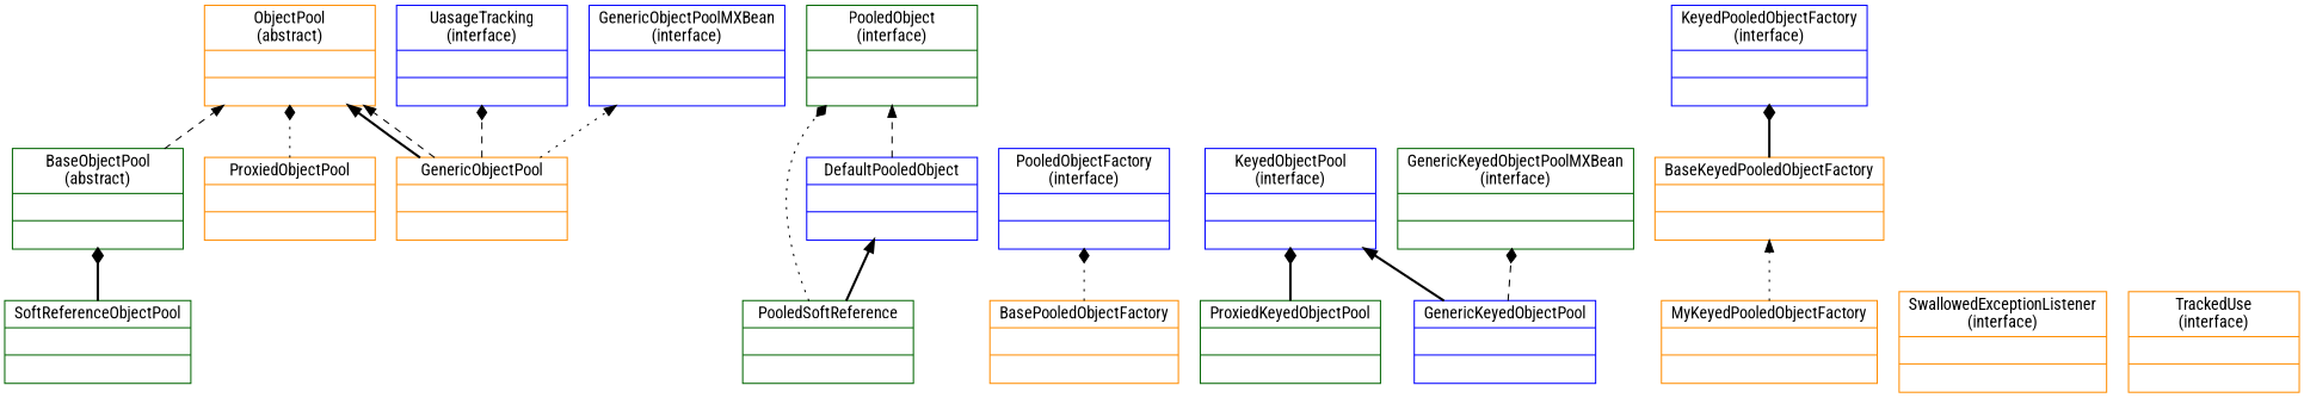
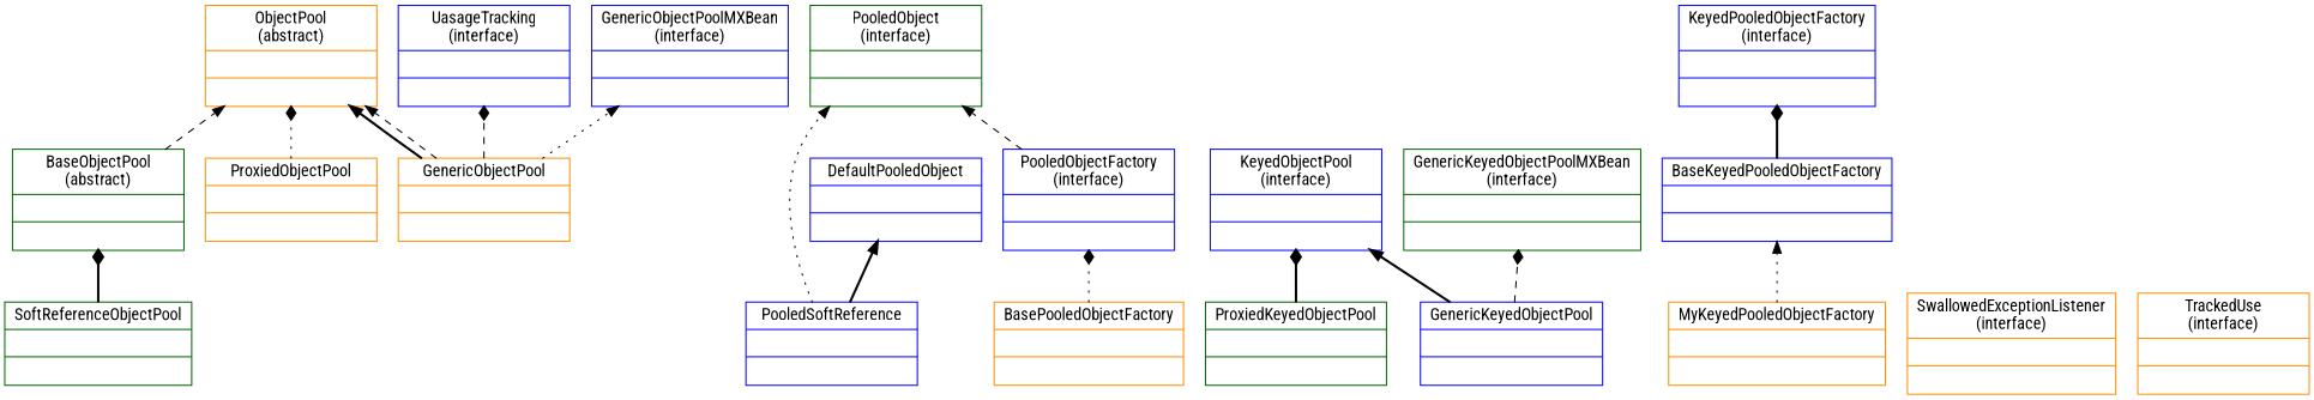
  digraph {
    fontname="Roboto Condensed"
    rankdir=BT
    node [color=blue fontname="Roboto Condensed" shape=record]
    edge [arrowhead=normal fontname="Roboto Condensed" style=bold]
    n1 [color=darkorange label="{ObjectPool\n(abstract)||}" width=2]
    n2 [label="{PooledObjectFactory\n(interface)||}" width=2]
    n3 [color=darkgreen label="{PooledObject\n(interface)\n||}" width=2]
    n4 [label="{KeyedObjectPool\n(interface)||}" width=2]
    n5 [label="{KeyedPooledObjectFactory\n(interface)||}" width=2]
    n6 [color=darkorange label="{SwallowedExceptionListener\n(interface)||}" width=2]
    n7 [color=darkorange label="{TrackedUse\n(interface)||}" width=2]
    n8 [label="{UasageTracking\n(interface)\n||}" width=2]
    n9 [label="{GenericObjectPoolMXBean\n(interface)||}" width=2]
    n10 [color=darkgreen label="{GenericKeyedObjectPoolMXBean\n(interface)||}" width=2]
    n11 [color=darkgreen label="{BaseObjectPool\n(abstract)||}" width=2]
    n12 [color=darkorange label="{GenericObjectPool\n||}" width=2]
    n13 [color=darkgreen label="{SoftReferenceObjectPool\n||}" width=2]
    n14 [color=darkorange label="{ProxiedObjectPool\n||}" width=2]
    n15 [color=darkorange label="{BasePooledObjectFactory\n||}" width=2]
    n16 [label="{GenericKeyedObjectPool\n||}" width=2]
    n17 [color=darkgreen label="{ProxiedKeyedObjectPool\n||}" width=2]
-   n18 [color=darkorange label="{BaseKeyedPooledObjectFactory\n||}" width=2]
+   n18 [label="{BaseKeyedPooledObjectFactory\n||}" width=2]
    n19 [color=darkorange label="{MyKeyedPooledObjectFactory\n||}" width=2]
    n20 [label="{DefaultPooledObject\n||}" width=2]
-   n21 [color=darkgreen label="{PooledSoftReference\n||}" width=2]
+   n21 [label="{PooledSoftReference\n||}" width=2]
    n11 -> n1 [style=dashed]
    n12 -> n1
    n12 -> n1 [style=dashed]
    n12 -> n8 [arrowhead=diamond style=dashed]
    n12 -> n9 [style=dotted]
    n13 -> n11 [arrowhead=diamond]
    n14 -> n1 [arrowhead=diamond style=dotted]
    n15 -> n2 [arrowhead=diamond style=dotted]
    n16 -> n4
    n16 -> n10 [arrowhead=diamond style=dashed]
    n17 -> n4 [arrowhead=diamond]
    n18 -> n5 [arrowhead=diamond]
    n19 -> n18 [style=dotted]
-   n20 -> n3 [style=dashed]
-   n21 -> n3 [arrowhead=diamond style=dotted]
+   n2 -> n3 [style=dashed]
+   n21 -> n3 [style=dotted]
    n21 -> n20
  }
